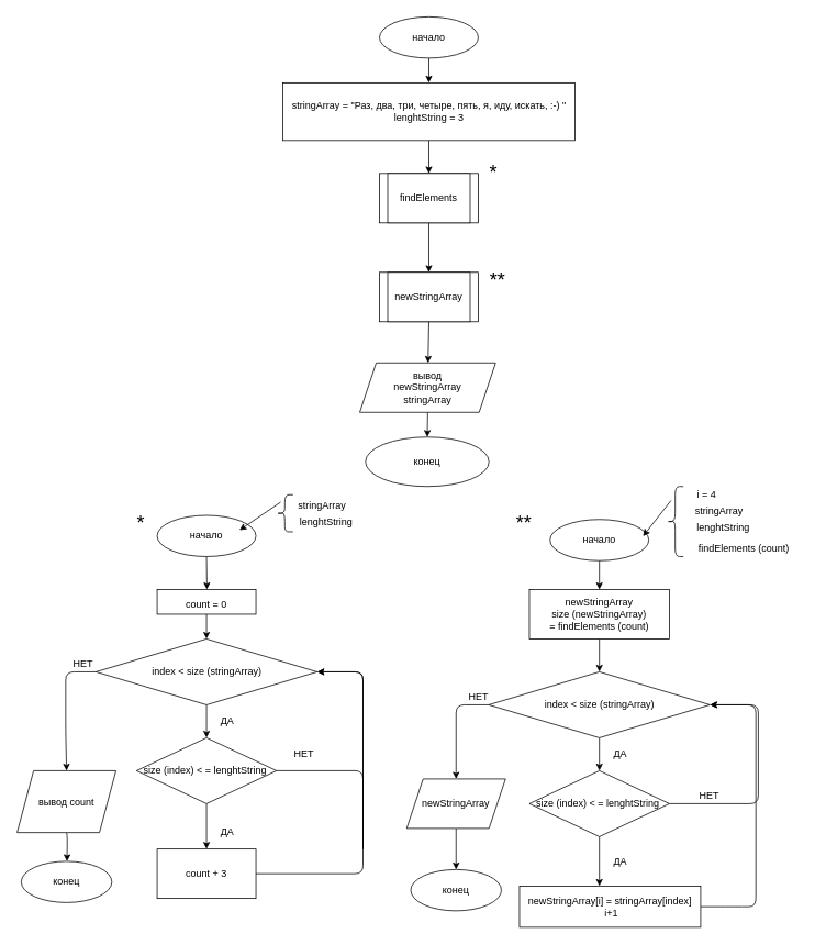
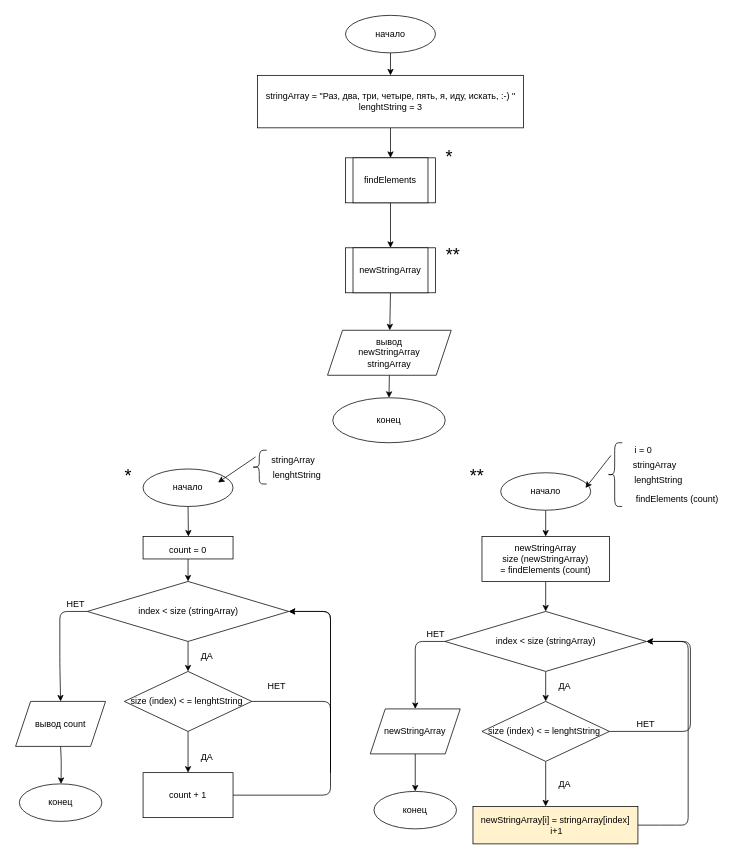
  <mxCell id="0" />
  <mxCell id="1" parent="0" />
  <mxCell id="2" style="edgeStyle=none;html=1;exitX=0.5;exitY=1;exitDx=0;exitDy=0;entryX=0.5;entryY=0;entryDx=0;entryDy=0;" edge="1" parent="1" source="3" target="5"><mxGeometry relative="1" as="geometry" /></mxCell>
  <mxCell id="3" value="начало" style="ellipse;whiteSpace=wrap;html=1;" vertex="1" parent="1"><mxGeometry x="460" y="20" width="120" height="50" as="geometry" /></mxCell>
  <mxCell id="4" style="edgeStyle=none;html=1;exitX=0.5;exitY=1;exitDx=0;exitDy=0;entryX=0.5;entryY=0;entryDx=0;entryDy=0;" edge="1" parent="1" source="5" target="8"><mxGeometry relative="1" as="geometry"><mxPoint x="519" y="190" as="targetPoint" /></mxGeometry></mxCell>
  <mxCell id="5" value="stringArray = &quot;Раз, два, три, четыре, пять, я, иду, искать, :-) &quot;&lt;br&gt;lenghtString = 3" style="whiteSpace=wrap;html=1;" vertex="1" parent="1"><mxGeometry x="342.5" y="100" width="355" height="70" as="geometry" /></mxCell>
  <mxCell id="6" value="" style="whiteSpace=wrap;html=1;" vertex="1" parent="1"><mxGeometry x="460" y="210" width="120" height="60" as="geometry" /></mxCell>
  <mxCell id="7" style="edgeStyle=none;html=1;exitX=0.5;exitY=1;exitDx=0;exitDy=0;" edge="1" parent="1" source="8"><mxGeometry relative="1" as="geometry"><mxPoint x="520" y="330" as="targetPoint" /></mxGeometry></mxCell>
  <mxCell id="8" value="findElements" style="whiteSpace=wrap;html=1;" vertex="1" parent="1"><mxGeometry x="470" y="210" width="100" height="60" as="geometry" /></mxCell>
  <mxCell id="9" style="edgeStyle=none;html=1;exitX=0.5;exitY=1;exitDx=0;exitDy=0;" edge="1" parent="1" source="11"><mxGeometry relative="1" as="geometry"><mxPoint x="519" y="380" as="sourcePoint" /><mxPoint x="519" y="440" as="targetPoint" /></mxGeometry></mxCell>
  <mxCell id="10" value="" style="whiteSpace=wrap;html=1;" vertex="1" parent="1"><mxGeometry x="460" y="330" width="120" height="60" as="geometry" /></mxCell>
  <mxCell id="11" value="newStringArray" style="whiteSpace=wrap;html=1;" vertex="1" parent="1"><mxGeometry x="470" y="330" width="100" height="60" as="geometry" /></mxCell>
  <mxCell id="12" style="edgeStyle=none;html=1;exitX=0.5;exitY=1;exitDx=0;exitDy=0;entryX=0.5;entryY=0;entryDx=0;entryDy=0;" edge="1" parent="1" source="13" target="14"><mxGeometry relative="1" as="geometry" /></mxCell>
  <mxCell id="13" value="вывод &lt;br&gt;newStringArray&lt;br&gt;stringArray" style="shape=parallelogram;perimeter=parallelogramPerimeter;whiteSpace=wrap;html=1;fixedSize=1;" vertex="1" parent="1"><mxGeometry x="436" y="440" width="165" height="60" as="geometry" /></mxCell>
  <mxCell id="14" value="конец" style="ellipse;whiteSpace=wrap;html=1;" vertex="1" parent="1"><mxGeometry x="443" y="530" width="150" height="60" as="geometry" /></mxCell>
  <mxCell id="15" value="&lt;font style=&quot;font-size: 24px&quot;&gt;*&lt;/font&gt;" style="text;html=1;align=center;verticalAlign=middle;resizable=0;points=[];autosize=1;strokeColor=none;fillColor=none;" vertex="1" parent="1"><mxGeometry x="588" y="200" width="20" height="20" as="geometry" /></mxCell>
  <mxCell id="16" value="&lt;font style=&quot;font-size: 24px&quot;&gt;**&lt;/font&gt;" style="text;html=1;align=center;verticalAlign=middle;resizable=0;points=[];autosize=1;strokeColor=none;fillColor=none;" vertex="1" parent="1"><mxGeometry x="588" y="330" width="30" height="20" as="geometry" /></mxCell>
  <mxCell id="17" value="&lt;font style=&quot;font-size: 24px&quot;&gt;*&lt;/font&gt;" style="text;html=1;align=center;verticalAlign=middle;resizable=0;points=[];autosize=1;strokeColor=none;fillColor=none;" vertex="1" parent="1"><mxGeometry x="160" y="625" width="20" height="20" as="geometry" /></mxCell>
  <mxCell id="18" style="edgeStyle=none;html=1;exitX=0.5;exitY=1;exitDx=0;exitDy=0;fontSize=24;" edge="1" parent="1" source="19"><mxGeometry relative="1" as="geometry"><mxPoint x="250.471" y="715" as="targetPoint" /></mxGeometry></mxCell>
  <mxCell id="19" value="начало" style="ellipse;whiteSpace=wrap;html=1;" vertex="1" parent="1"><mxGeometry x="190" y="625" width="120" height="50" as="geometry" /></mxCell>
  <mxCell id="20" style="edgeStyle=none;html=1;exitX=0.5;exitY=1;exitDx=0;exitDy=0;entryX=0.5;entryY=0;entryDx=0;entryDy=0;fontSize=12;" edge="1" parent="1" source="21" target="62"><mxGeometry relative="1" as="geometry"><mxPoint x="715" y="705" as="targetPoint" /></mxGeometry></mxCell>
  <mxCell id="21" value="начало" style="ellipse;whiteSpace=wrap;html=1;" vertex="1" parent="1"><mxGeometry x="666.99" y="630" width="120" height="50" as="geometry" /></mxCell>
  <mxCell id="22" value="&lt;font style=&quot;font-size: 24px&quot;&gt;**&lt;/font&gt;" style="text;html=1;align=center;verticalAlign=middle;resizable=0;points=[];autosize=1;strokeColor=none;fillColor=none;" vertex="1" parent="1"><mxGeometry x="620" y="625" width="30" height="20" as="geometry" /></mxCell>
  <mxCell id="23" style="edgeStyle=none;html=1;exitX=0.5;exitY=1;exitDx=0;exitDy=0;fontSize=12;" edge="1" parent="1" source="24"><mxGeometry relative="1" as="geometry"><mxPoint x="250" y="775" as="targetPoint" /></mxGeometry></mxCell>
  <mxCell id="24" value="&lt;font style=&quot;font-size: 12px&quot;&gt;count = 0&lt;/font&gt;" style="whiteSpace=wrap;html=1;fontSize=24;" vertex="1" parent="1"><mxGeometry x="190" y="715" width="120" height="30" as="geometry" /></mxCell>
  <mxCell id="25" style="edgeStyle=none;html=1;exitX=0.5;exitY=1;exitDx=0;exitDy=0;entryX=0.5;entryY=0;entryDx=0;entryDy=0;fontSize=12;" edge="1" parent="1" source="27" target="29"><mxGeometry relative="1" as="geometry" /></mxCell>
  <mxCell id="26" style="edgeStyle=none;html=1;exitX=1;exitY=0.5;exitDx=0;exitDy=0;fontSize=12;entryX=1;entryY=0.5;entryDx=0;entryDy=0;" edge="1" parent="1" source="27" target="33"><mxGeometry relative="1" as="geometry"><mxPoint x="390" y="815" as="targetPoint" /><Array as="points"><mxPoint x="440" y="935" /><mxPoint x="440" y="1035" /><mxPoint x="440" y="815" /></Array></mxGeometry></mxCell>
  <mxCell id="27" value="size (index) &amp;lt; = lenghtString&amp;nbsp;" style="rhombus;whiteSpace=wrap;html=1;fontSize=12;" vertex="1" parent="1"><mxGeometry x="165" y="895" width="170" height="80" as="geometry" /></mxCell>
  <mxCell id="28" style="edgeStyle=none;html=1;exitX=1;exitY=0.5;exitDx=0;exitDy=0;entryX=1;entryY=0.5;entryDx=0;entryDy=0;fontSize=12;" edge="1" parent="1" source="29" target="33"><mxGeometry relative="1" as="geometry"><Array as="points"><mxPoint x="440" y="1060" /><mxPoint x="440" y="815" /></Array></mxGeometry></mxCell>
- <mxCell id="29" value="count + 3" style="rounded=0;whiteSpace=wrap;html=1;fontSize=12;" vertex="1" parent="1"><mxGeometry x="190" y="1030" width="120" height="60" as="geometry" /></mxCell>
+ <mxCell id="29" value="count + 1" style="rounded=0;whiteSpace=wrap;html=1;fontSize=12;" vertex="1" parent="1"><mxGeometry x="190" y="1030" width="120" height="60" as="geometry" /></mxCell>
  <mxCell id="30" value="ДА" style="text;html=1;align=center;verticalAlign=middle;resizable=0;points=[];autosize=1;strokeColor=none;fillColor=none;fontSize=12;" vertex="1" parent="1"><mxGeometry x="260" y="1000" width="30" height="20" as="geometry" /></mxCell>
  <mxCell id="31" style="edgeStyle=none;html=1;exitX=0.5;exitY=1;exitDx=0;exitDy=0;fontSize=12;" edge="1" parent="1" source="33"><mxGeometry relative="1" as="geometry"><mxPoint x="249.997" y="895" as="targetPoint" /></mxGeometry></mxCell>
  <mxCell id="32" style="edgeStyle=none;html=1;exitX=0;exitY=0.5;exitDx=0;exitDy=0;fontSize=12;entryX=0.5;entryY=0;entryDx=0;entryDy=0;" edge="1" parent="1" source="33" target="37"><mxGeometry relative="1" as="geometry"><mxPoint x="50" y="1085" as="targetPoint" /><Array as="points"><mxPoint x="79" y="815" /><mxPoint x="79" y="885" /></Array></mxGeometry></mxCell>
  <mxCell id="33" value="index &amp;lt; size (stringArray)" style="rhombus;whiteSpace=wrap;html=1;fontSize=12;" vertex="1" parent="1"><mxGeometry x="115.62" y="775" width="268.75" height="80" as="geometry" /></mxCell>
  <mxCell id="34" value="ДА" style="text;html=1;align=center;verticalAlign=middle;resizable=0;points=[];autosize=1;strokeColor=none;fillColor=none;fontSize=12;" vertex="1" parent="1"><mxGeometry x="260" y="865" width="30" height="20" as="geometry" /></mxCell>
  <mxCell id="35" value="НЕТ" style="text;html=1;align=center;verticalAlign=middle;resizable=0;points=[];autosize=1;strokeColor=none;fillColor=none;fontSize=12;" vertex="1" parent="1"><mxGeometry x="80" y="795" width="40" height="20" as="geometry" /></mxCell>
  <mxCell id="36" style="edgeStyle=none;html=1;exitX=0.5;exitY=1;exitDx=0;exitDy=0;fontSize=12;" edge="1" parent="1" source="37"><mxGeometry relative="1" as="geometry"><mxPoint x="80.529" y="1045" as="targetPoint" /><Array as="points"><mxPoint x="81" y="1015" /></Array></mxGeometry></mxCell>
- <mxCell id="37" value="вывод count" style="shape=parallelogram;perimeter=parallelogramPerimeter;whiteSpace=wrap;html=1;fixedSize=1;fontSize=12;" vertex="1" parent="1"><mxGeometry x="20" y="935" width="120" height="75" as="geometry" /></mxCell>
+ <mxCell id="37" value="вывод count" style="shape=parallelogram;perimeter=parallelogramPerimeter;whiteSpace=wrap;html=1;fixedSize=1;fontSize=12;" vertex="1" parent="1"><mxGeometry x="20" y="935" width="120" height="60" as="geometry" /></mxCell>
  <mxCell id="38" value="НЕТ" style="text;html=1;align=center;verticalAlign=middle;resizable=0;points=[];autosize=1;strokeColor=none;fillColor=none;fontSize=12;" vertex="1" parent="1"><mxGeometry x="348" y="905" width="40" height="20" as="geometry" /></mxCell>
  <mxCell id="39" value="конец" style="ellipse;whiteSpace=wrap;html=1;fontSize=12;" vertex="1" parent="1"><mxGeometry x="25" y="1045" width="110" height="50" as="geometry" /></mxCell>
  <mxCell id="40" style="edgeStyle=none;html=1;exitX=0.5;exitY=1;exitDx=0;exitDy=0;fontSize=12;" edge="1" parent="1" source="42"><mxGeometry relative="1" as="geometry"><mxPoint x="727" y="1075" as="targetPoint" /></mxGeometry></mxCell>
  <mxCell id="41" style="edgeStyle=none;html=1;exitX=1;exitY=0.5;exitDx=0;exitDy=0;fontSize=12;entryX=1;entryY=0.5;entryDx=0;entryDy=0;" edge="1" parent="1" source="42" target="48"><mxGeometry relative="1" as="geometry"><mxPoint x="567" y="1135.588" as="targetPoint" /><Array as="points"><mxPoint x="920" y="975" /><mxPoint x="920" y="855" /></Array></mxGeometry></mxCell>
  <mxCell id="42" value="size (index) &amp;lt; = lenghtString&amp;nbsp;" style="rhombus;whiteSpace=wrap;html=1;fontSize=12;" vertex="1" parent="1"><mxGeometry x="641.99" y="935" width="170" height="80" as="geometry" /></mxCell>
  <mxCell id="43" style="edgeStyle=none;html=1;exitX=1;exitY=0.5;exitDx=0;exitDy=0;entryX=1;entryY=0.5;entryDx=0;entryDy=0;fontSize=12;" edge="1" parent="1" source="44" target="48"><mxGeometry relative="1" as="geometry"><Array as="points"><mxPoint x="890" y="1100" /><mxPoint x="917" y="1100" /><mxPoint x="917" y="855" /></Array></mxGeometry></mxCell>
- <mxCell id="44" value="newStringArray[i] =&amp;nbsp;&lt;span&gt;stringArray[index]&lt;/span&gt;&lt;br&gt;&amp;nbsp;i+1" style="rounded=0;whiteSpace=wrap;html=1;fontSize=12;" vertex="1" parent="1"><mxGeometry x="630" y="1075" width="220" height="50" as="geometry" /></mxCell>
+ <mxCell id="44" value="newStringArray[i] =&amp;nbsp;&lt;span&gt;stringArray[index]&lt;/span&gt;&lt;br&gt;&amp;nbsp;i+1" style="rounded=0;whiteSpace=wrap;html=1;fontSize=12;fillColor=#fff2cc;" vertex="1" parent="1"><mxGeometry x="630" y="1075" width="220" height="50" as="geometry" /></mxCell>
  <mxCell id="45" value="ДА" style="text;html=1;align=center;verticalAlign=middle;resizable=0;points=[];autosize=1;strokeColor=none;fillColor=none;fontSize=12;" vertex="1" parent="1"><mxGeometry x="737" y="1035" width="30" height="20" as="geometry" /></mxCell>
  <mxCell id="46" style="edgeStyle=none;html=1;exitX=0.5;exitY=1;exitDx=0;exitDy=0;fontSize=12;" edge="1" parent="1" source="48"><mxGeometry relative="1" as="geometry"><mxPoint x="726.997" y="935" as="targetPoint" /></mxGeometry></mxCell>
  <mxCell id="47" style="edgeStyle=none;html=1;exitX=0;exitY=0.5;exitDx=0;exitDy=0;entryX=0.5;entryY=0;entryDx=0;entryDy=0;fontSize=12;" edge="1" parent="1" source="48" target="52"><mxGeometry relative="1" as="geometry"><Array as="points"><mxPoint x="553" y="855" /></Array></mxGeometry></mxCell>
  <mxCell id="48" value="index &amp;lt; size (stringArray)" style="rhombus;whiteSpace=wrap;html=1;fontSize=12;" vertex="1" parent="1"><mxGeometry x="592.62" y="815" width="268.75" height="80" as="geometry" /></mxCell>
  <mxCell id="49" value="ДА" style="text;html=1;align=center;verticalAlign=middle;resizable=0;points=[];autosize=1;strokeColor=none;fillColor=none;fontSize=12;" vertex="1" parent="1"><mxGeometry x="737" y="905" width="30" height="20" as="geometry" /></mxCell>
  <mxCell id="50" value="НЕТ" style="text;html=1;align=center;verticalAlign=middle;resizable=0;points=[];autosize=1;strokeColor=none;fillColor=none;fontSize=12;" vertex="1" parent="1"><mxGeometry x="560" y="835" width="40" height="20" as="geometry" /></mxCell>
  <mxCell id="51" style="edgeStyle=none;html=1;exitX=0.5;exitY=1;exitDx=0;exitDy=0;entryX=0.5;entryY=0;entryDx=0;entryDy=0;fontSize=12;" edge="1" parent="1" source="52" target="54"><mxGeometry relative="1" as="geometry" /></mxCell>
  <mxCell id="52" value="newStringArray" style="shape=parallelogram;perimeter=parallelogramPerimeter;whiteSpace=wrap;html=1;fixedSize=1;fontSize=12;" vertex="1" parent="1"><mxGeometry x="493" y="945" width="120" height="60" as="geometry" /></mxCell>
  <mxCell id="53" value="НЕТ" style="text;html=1;align=center;verticalAlign=middle;resizable=0;points=[];autosize=1;strokeColor=none;fillColor=none;fontSize=12;" vertex="1" parent="1"><mxGeometry x="840" y="955" width="40" height="20" as="geometry" /></mxCell>
  <mxCell id="54" value="конец" style="ellipse;whiteSpace=wrap;html=1;fontSize=12;" vertex="1" parent="1"><mxGeometry x="498" y="1055" width="110" height="50" as="geometry" /></mxCell>
- <mxCell id="55" value="i = 4" style="text;html=1;align=center;verticalAlign=middle;resizable=0;points=[];autosize=1;strokeColor=none;fillColor=none;fontSize=12;" vertex="1" parent="1"><mxGeometry x="837" y="590" width="40" height="20" as="geometry" /></mxCell>
+ <mxCell id="55" value="i = 0" style="text;html=1;align=center;verticalAlign=middle;resizable=0;points=[];autosize=1;strokeColor=none;fillColor=none;fontSize=12;" vertex="1" parent="1"><mxGeometry x="837" y="590" width="40" height="20" as="geometry" /></mxCell>
  <mxCell id="56" style="edgeStyle=none;html=1;exitX=0.25;exitY=0.2;exitDx=0;exitDy=0;exitPerimeter=0;fontSize=12;" edge="1" parent="1" source="57"><mxGeometry relative="1" as="geometry"><mxPoint x="780" y="650.294" as="targetPoint" /></mxGeometry></mxCell>
  <mxCell id="57" value="" style="shape=curlyBracket;whiteSpace=wrap;html=1;rounded=1;fontSize=12;" vertex="1" parent="1"><mxGeometry x="809" y="590" width="20" height="85" as="geometry" /></mxCell>
  <mxCell id="58" value="&lt;span&gt;stringArray&lt;/span&gt;" style="text;html=1;align=center;verticalAlign=middle;resizable=0;points=[];autosize=1;strokeColor=none;fillColor=none;fontSize=12;" vertex="1" parent="1"><mxGeometry x="837" y="610" width="70" height="20" as="geometry" /></mxCell>
  <mxCell id="59" value="&lt;span&gt;lenghtString&lt;/span&gt;" style="text;html=1;align=center;verticalAlign=middle;resizable=0;points=[];autosize=1;strokeColor=none;fillColor=none;fontSize=12;" vertex="1" parent="1"><mxGeometry x="837" y="630" width="80" height="20" as="geometry" /></mxCell>
  <mxCell id="60" value="&lt;span&gt;findElements (count)&lt;/span&gt;" style="text;html=1;align=center;verticalAlign=middle;resizable=0;points=[];autosize=1;strokeColor=none;fillColor=none;fontSize=12;" vertex="1" parent="1"><mxGeometry x="837" y="655" width="130" height="20" as="geometry" /></mxCell>
  <mxCell id="61" style="edgeStyle=none;html=1;exitX=0.5;exitY=1;exitDx=0;exitDy=0;entryX=0.5;entryY=0;entryDx=0;entryDy=0;fontSize=12;" edge="1" parent="1" source="62" target="48"><mxGeometry relative="1" as="geometry" /></mxCell>
  <mxCell id="62" value="newStringArray&lt;br&gt;size (newStringArray) =&amp;nbsp;&lt;span&gt;findElements (count)&lt;/span&gt;" style="whiteSpace=wrap;html=1;fontSize=12;" vertex="1" parent="1"><mxGeometry x="642" y="715" width="170" height="60" as="geometry" /></mxCell>
  <mxCell id="63" style="edgeStyle=none;html=1;exitX=0.25;exitY=0.2;exitDx=0;exitDy=0;exitPerimeter=0;fontSize=12;" edge="1" parent="1" source="64"><mxGeometry relative="1" as="geometry"><mxPoint x="290" y="643" as="targetPoint" /></mxGeometry></mxCell>
  <mxCell id="64" value="" style="shape=curlyBracket;whiteSpace=wrap;html=1;rounded=1;fontSize=12;" vertex="1" parent="1"><mxGeometry x="335" y="600" width="20" height="45" as="geometry" /></mxCell>
  <mxCell id="65" value="&lt;span&gt;stringArray&lt;/span&gt;" style="text;html=1;align=center;verticalAlign=middle;resizable=0;points=[];autosize=1;strokeColor=none;fillColor=none;fontSize=12;" vertex="1" parent="1"><mxGeometry x="355" y="602.5" width="70" height="20" as="geometry" /></mxCell>
  <mxCell id="66" value="&lt;span&gt;lenghtString&lt;/span&gt;" style="text;html=1;align=center;verticalAlign=middle;resizable=0;points=[];autosize=1;strokeColor=none;fillColor=none;fontSize=12;" vertex="1" parent="1"><mxGeometry x="355" y="622.5" width="80" height="20" as="geometry" /></mxCell>
